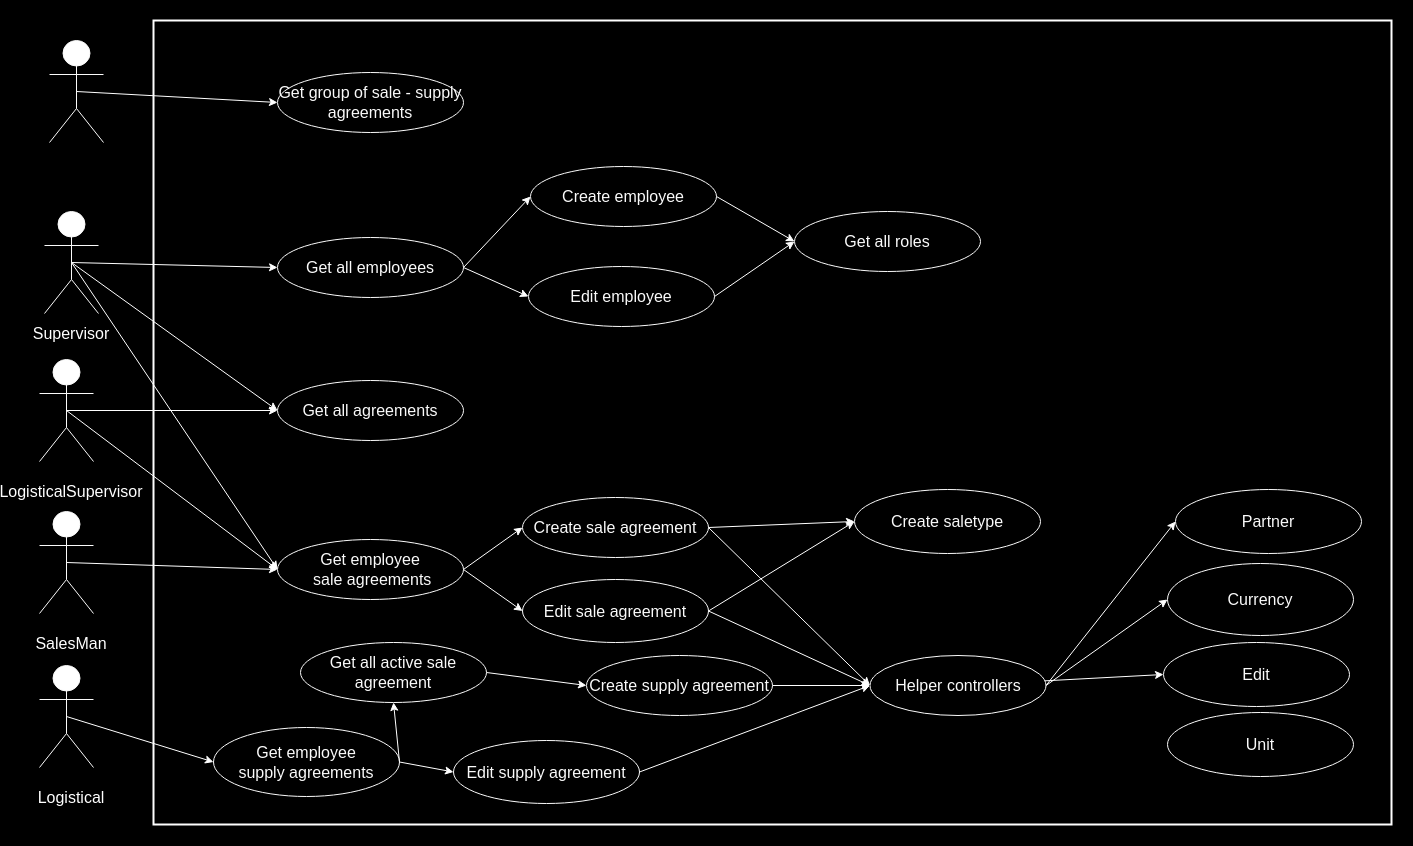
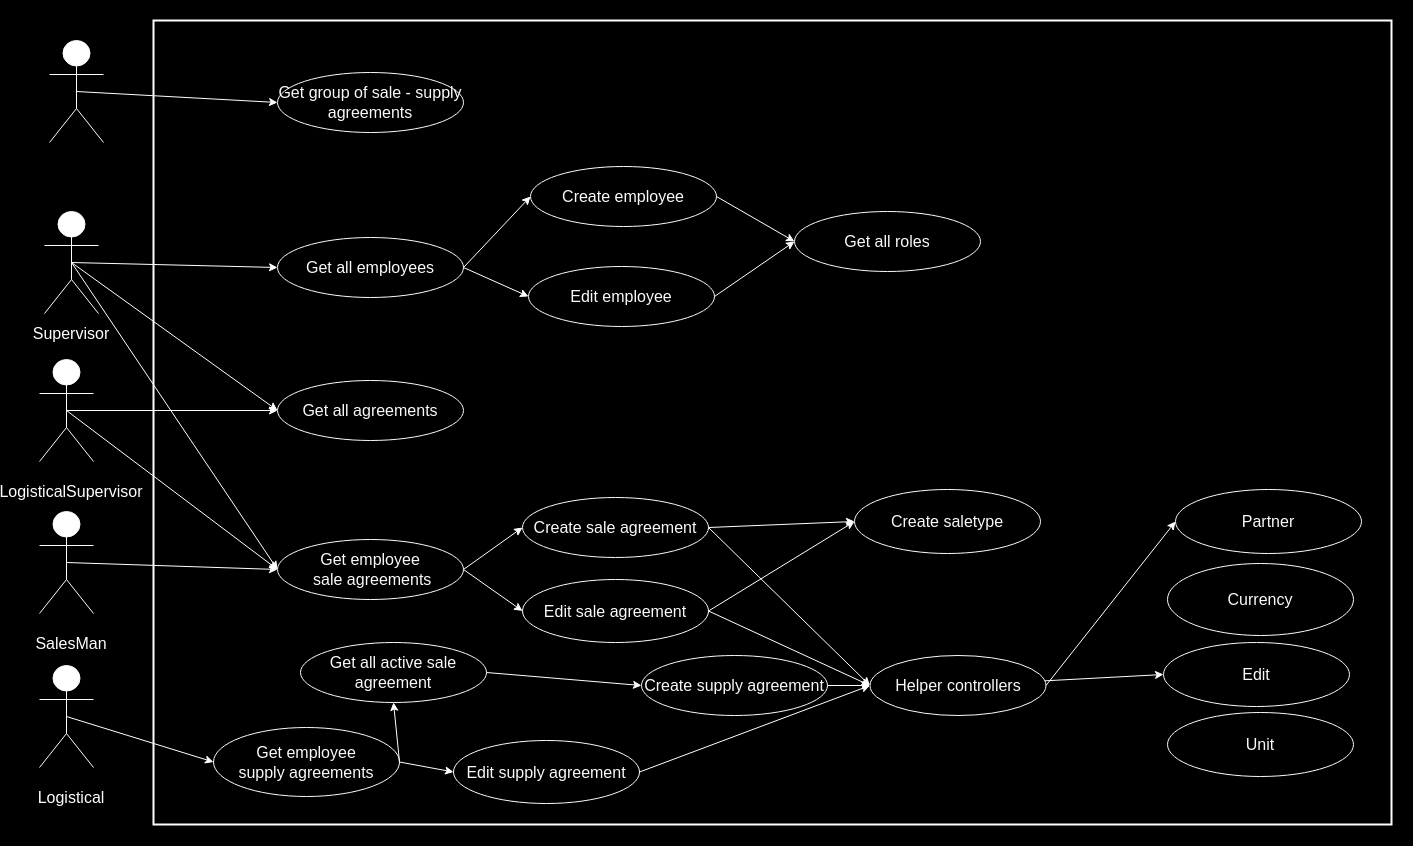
  <mxCell id="0" />
  <mxCell id="1" parent="0" />
  <mxCell id="2" value="" style="rounded=0;whiteSpace=wrap;html=1;strokeColor=#FFFFFF;strokeWidth=2;align=center;verticalAlign=middle;fontFamily=Helvetica;fontSize=12;fontColor=default;fillColor=none;" vertex="1" parent="1"><mxGeometry x="144" y="20" width="1238" height="804" as="geometry" /></mxCell>
  <mxCell id="3" style="edgeStyle=none;rounded=0;orthogonalLoop=1;jettySize=auto;html=1;exitX=0.5;exitY=0.5;exitDx=0;exitDy=0;exitPerimeter=0;entryX=0;entryY=0.5;entryDx=0;entryDy=0;strokeColor=#FFFFFF;align=center;verticalAlign=middle;fontFamily=Helvetica;fontSize=11;fontColor=default;labelBackgroundColor=default;endArrow=classic;" edge="1" parent="1" source="4" target="42"><mxGeometry relative="1" as="geometry" /></mxCell>
  <mxCell id="4" value="Actor" style="shape=umlActor;verticalLabelPosition=bottom;verticalAlign=top;html=1;outlineConnect=0;strokeColor=#FAFAFA;" vertex="1" parent="1"><mxGeometry x="30" y="511" width="54" height="102" as="geometry" /></mxCell>
- <mxCell id="5" value="" style="rounded=0;orthogonalLoop=1;jettySize=auto;html=1;entryX=0;entryY=0.5;entryDx=0;entryDy=0;strokeColor=#FFFFFF;strokeWidth=1;fontColor=#FFFFFF;labelBackgroundColor=none;exitX=1;exitY=0.5;exitDx=0;exitDy=0;" edge="1" parent="1" source="8" target="13"><mxGeometry relative="1" as="geometry" /></mxCell>
  <mxCell id="6" style="rounded=0;orthogonalLoop=1;jettySize=auto;html=1;entryX=0;entryY=0.5;entryDx=0;entryDy=0;strokeColor=#FFFFFF;align=center;verticalAlign=middle;fontFamily=Helvetica;fontSize=11;fontColor=default;labelBackgroundColor=default;endArrow=classic;strokeWidth=1;" edge="1" parent="1" source="8" target="15"><mxGeometry relative="1" as="geometry" /></mxCell>
  <mxCell id="7" style="edgeStyle=none;rounded=0;orthogonalLoop=1;jettySize=auto;html=1;exitX=1;exitY=0.5;exitDx=0;exitDy=0;entryX=0;entryY=0.5;entryDx=0;entryDy=0;strokeColor=#FFFFFF;align=center;verticalAlign=middle;fontFamily=Helvetica;fontSize=12;fontColor=default;labelBackgroundColor=default;endArrow=classic;" edge="1" parent="1" source="8" target="16"><mxGeometry relative="1" as="geometry" /></mxCell>
  <mxCell id="8" value="Helper controllers" style="ellipse;whiteSpace=wrap;html=1;fillColor=none;strokeColor=#FAFAFA;fontColor=#FAFAFA;fontSize=16;" vertex="1" parent="1"><mxGeometry x="860.5" y="655" width="176" height="60" as="geometry" /></mxCell>
  <mxCell id="9" value="" style="edgeStyle=orthogonalEdgeStyle;rounded=0;orthogonalLoop=1;jettySize=auto;html=1;strokeWidth=2;entryX=0;entryY=0.5;entryDx=0;entryDy=0;" edge="1" parent="1" source="12" target="8"><mxGeometry relative="1" as="geometry" /></mxCell>
  <mxCell id="10" style="rounded=0;orthogonalLoop=1;jettySize=auto;html=1;exitX=1;exitY=0.5;exitDx=0;exitDy=0;entryX=0;entryY=0.5;entryDx=0;entryDy=0;strokeColor=#FFFFFF;align=center;verticalAlign=middle;fontFamily=Helvetica;fontSize=11;fontColor=default;labelBackgroundColor=default;endArrow=classic;" edge="1" parent="1" source="12" target="8"><mxGeometry relative="1" as="geometry" /></mxCell>
  <mxCell id="11" style="edgeStyle=none;rounded=0;orthogonalLoop=1;jettySize=auto;html=1;exitX=1;exitY=0.5;exitDx=0;exitDy=0;entryX=0;entryY=0.5;entryDx=0;entryDy=0;strokeColor=#FFFFFF;align=center;verticalAlign=middle;fontFamily=Helvetica;fontSize=11;fontColor=default;labelBackgroundColor=default;endArrow=classic;" edge="1" parent="1" source="12" target="14"><mxGeometry relative="1" as="geometry" /></mxCell>
  <mxCell id="12" value="Edit sale agreement" style="ellipse;whiteSpace=wrap;html=1;fillColor=none;strokeColor=#FAFAFA;fontColor=#FAFAFA;fontSize=16;" vertex="1" parent="1"><mxGeometry x="513" y="579" width="186" height="63" as="geometry" /></mxCell>
  <mxCell id="13" value="Currency" style="ellipse;whiteSpace=wrap;html=1;fillColor=none;strokeColor=#FAFAFA;fontColor=#FAFAFA;fontSize=16;" vertex="1" parent="1"><mxGeometry x="1158" y="563" width="186" height="72" as="geometry" /></mxCell>
  <mxCell id="14" value="Create saletype" style="ellipse;whiteSpace=wrap;html=1;fillColor=none;strokeColor=#FAFAFA;fontColor=#FAFAFA;fontSize=16;" vertex="1" parent="1"><mxGeometry x="845" y="489" width="186" height="64" as="geometry" /></mxCell>
  <mxCell id="15" value="Edit" style="ellipse;whiteSpace=wrap;html=1;fillColor=none;strokeColor=#FAFAFA;fontColor=#FAFAFA;fontSize=16;" vertex="1" parent="1"><mxGeometry x="1154" y="642" width="186" height="64" as="geometry" /></mxCell>
  <mxCell id="16" value="Partner" style="ellipse;whiteSpace=wrap;html=1;fillColor=none;strokeColor=#FAFAFA;fontColor=#FAFAFA;fontSize=16;" vertex="1" parent="1"><mxGeometry x="1166" y="489" width="186" height="64" as="geometry" /></mxCell>
  <mxCell id="17" value="Unit" style="ellipse;whiteSpace=wrap;html=1;fillColor=none;strokeColor=#FAFAFA;fontColor=#FAFAFA;fontSize=16;" vertex="1" parent="1"><mxGeometry x="1158" y="712" width="186" height="64" as="geometry" /></mxCell>
  <mxCell id="18" style="rounded=0;orthogonalLoop=1;jettySize=auto;html=1;exitX=1;exitY=0.5;exitDx=0;exitDy=0;strokeColor=#FFFFFF;align=center;verticalAlign=middle;fontFamily=Helvetica;fontSize=11;fontColor=default;labelBackgroundColor=default;endArrow=classic;entryX=0;entryY=0.5;entryDx=0;entryDy=0;" edge="1" parent="1" source="20" target="8"><mxGeometry relative="1" as="geometry"><mxPoint x="851" y="677.667" as="targetPoint" /><mxPoint x="635" y="613" as="sourcePoint" /></mxGeometry></mxCell>
  <mxCell id="19" style="edgeStyle=none;rounded=0;orthogonalLoop=1;jettySize=auto;html=1;exitX=1;exitY=0.5;exitDx=0;exitDy=0;entryX=0;entryY=0.5;entryDx=0;entryDy=0;strokeColor=#FFFFFF;align=center;verticalAlign=middle;fontFamily=Helvetica;fontSize=11;fontColor=default;labelBackgroundColor=default;endArrow=classic;" edge="1" parent="1" source="20" target="14"><mxGeometry relative="1" as="geometry" /></mxCell>
  <mxCell id="20" value="Create sale agreement" style="ellipse;whiteSpace=wrap;html=1;fillColor=none;strokeColor=#FAFAFA;fontColor=#FAFAFA;fontSize=16;" vertex="1" parent="1"><mxGeometry x="513" y="497" width="186" height="60" as="geometry" /></mxCell>
  <mxCell id="21" value="&lt;font style=&quot;font-size: 16px;&quot;&gt;SalesMan&lt;br&gt;&lt;/font&gt;" style="text;html=1;align=center;verticalAlign=middle;whiteSpace=wrap;rounded=0;fontFamily=Helvetica;fontSize=11;fontColor=#FFFFFF;labelBackgroundColor=none;" vertex="1" parent="1"><mxGeometry x="20" y="628" width="84" height="30" as="geometry" /></mxCell>
  <mxCell id="22" style="edgeStyle=none;rounded=0;orthogonalLoop=1;jettySize=auto;html=1;exitX=0.5;exitY=0.5;exitDx=0;exitDy=0;exitPerimeter=0;entryX=0;entryY=0.5;entryDx=0;entryDy=0;strokeColor=#FFFFFF;align=center;verticalAlign=middle;fontFamily=Helvetica;fontSize=11;fontColor=default;labelBackgroundColor=default;endArrow=classic;" edge="1" parent="1" source="23" target="45"><mxGeometry relative="1" as="geometry" /></mxCell>
  <mxCell id="23" value="Actor" style="shape=umlActor;verticalLabelPosition=bottom;verticalAlign=top;html=1;outlineConnect=0;strokeColor=#FAFAFA;" vertex="1" parent="1"><mxGeometry x="30" y="665" width="54" height="102" as="geometry" /></mxCell>
  <mxCell id="24" value="&lt;font style=&quot;font-size: 16px;&quot;&gt;Logistical&lt;br&gt;&lt;/font&gt;" style="text;html=1;align=center;verticalAlign=middle;whiteSpace=wrap;rounded=0;fontFamily=Helvetica;fontSize=11;fontColor=#FFFFFF;labelBackgroundColor=none;" vertex="1" parent="1"><mxGeometry x="20" y="782" width="84" height="30" as="geometry" /></mxCell>
  <mxCell id="25" style="edgeStyle=none;rounded=0;orthogonalLoop=1;jettySize=auto;html=1;exitX=0.5;exitY=0.5;exitDx=0;exitDy=0;exitPerimeter=0;entryX=0;entryY=0.5;entryDx=0;entryDy=0;strokeColor=#FFFFFF;align=center;verticalAlign=middle;fontFamily=Helvetica;fontSize=11;fontColor=default;labelBackgroundColor=default;endArrow=classic;" edge="1" parent="1" source="27" target="42"><mxGeometry relative="1" as="geometry" /></mxCell>
  <mxCell id="26" style="edgeStyle=none;rounded=0;orthogonalLoop=1;jettySize=auto;html=1;exitX=0.5;exitY=0.5;exitDx=0;exitDy=0;exitPerimeter=0;entryX=0;entryY=0.5;entryDx=0;entryDy=0;strokeColor=#FFFFFF;align=center;verticalAlign=middle;fontFamily=Helvetica;fontSize=12;fontColor=default;labelBackgroundColor=default;endArrow=classic;" edge="1" parent="1" source="27" target="46"><mxGeometry relative="1" as="geometry" /></mxCell>
  <mxCell id="27" value="Actor" style="shape=umlActor;verticalLabelPosition=bottom;verticalAlign=top;html=1;outlineConnect=0;strokeColor=#FAFAFA;" vertex="1" parent="1"><mxGeometry x="30" y="359" width="54" height="102" as="geometry" /></mxCell>
  <mxCell id="28" value="&lt;font style=&quot;font-size: 16px;&quot;&gt;LogisticalSupervisor&lt;br&gt;&lt;/font&gt;" style="text;html=1;align=center;verticalAlign=middle;whiteSpace=wrap;rounded=0;fontFamily=Helvetica;fontSize=11;fontColor=#FFFFFF;labelBackgroundColor=none;" vertex="1" parent="1"><mxGeometry x="20" y="476" width="84" height="30" as="geometry" /></mxCell>
  <mxCell id="29" style="edgeStyle=none;rounded=0;orthogonalLoop=1;jettySize=auto;html=1;exitX=0.5;exitY=0.5;exitDx=0;exitDy=0;exitPerimeter=0;entryX=0;entryY=0.5;entryDx=0;entryDy=0;strokeColor=#FFFFFF;align=center;verticalAlign=middle;fontFamily=Helvetica;fontSize=12;fontColor=default;labelBackgroundColor=default;endArrow=classic;" edge="1" parent="1" source="30" target="47"><mxGeometry relative="1" as="geometry" /></mxCell>
  <mxCell id="30" value="Actor" style="shape=umlActor;verticalLabelPosition=bottom;verticalAlign=top;html=1;outlineConnect=0;strokeColor=#FAFAFA;" vertex="1" parent="1"><mxGeometry x="40" y="40" width="54" height="102" as="geometry" /></mxCell>
  <mxCell id="31" style="edgeStyle=none;rounded=0;orthogonalLoop=1;jettySize=auto;html=1;exitX=1;exitY=0.5;exitDx=0;exitDy=0;strokeColor=#FFFFFF;align=center;verticalAlign=middle;fontFamily=Helvetica;fontSize=11;fontColor=default;labelBackgroundColor=default;endArrow=classic;entryX=0;entryY=0.5;entryDx=0;entryDy=0;" edge="1" parent="1" source="32" target="8"><mxGeometry relative="1" as="geometry"><mxPoint x="881" y="673.6" as="targetPoint" /></mxGeometry></mxCell>
  <mxCell id="32" value="Edit supply agreement" style="ellipse;whiteSpace=wrap;html=1;fillColor=none;strokeColor=#FAFAFA;fontColor=#FAFAFA;fontSize=16;" vertex="1" parent="1"><mxGeometry x="444" y="740" width="186" height="63" as="geometry" /></mxCell>
  <mxCell id="33" style="edgeStyle=none;rounded=0;orthogonalLoop=1;jettySize=auto;html=1;exitX=1;exitY=0.5;exitDx=0;exitDy=0;entryX=0;entryY=0.5;entryDx=0;entryDy=0;strokeColor=#FFFFFF;align=center;verticalAlign=middle;fontFamily=Helvetica;fontSize=11;fontColor=default;labelBackgroundColor=default;endArrow=classic;" edge="1" parent="1" source="34" target="8"><mxGeometry relative="1" as="geometry" /></mxCell>
- <mxCell id="34" value="Create supply&amp;nbsp;agreement" style="ellipse;whiteSpace=wrap;html=1;fillColor=none;strokeColor=#FAFAFA;fontColor=#FAFAFA;fontSize=16;" vertex="1" parent="1"><mxGeometry x="577" y="655" width="186" height="60" as="geometry" /></mxCell>
+ <mxCell id="34" value="Create supply&amp;nbsp;agreement" style="ellipse;whiteSpace=wrap;html=1;fillColor=none;strokeColor=#FAFAFA;fontColor=#FAFAFA;fontSize=16;" vertex="1" parent="1"><mxGeometry x="632" y="655" width="186" height="60" as="geometry" /></mxCell>
  <mxCell id="35" style="edgeStyle=none;rounded=0;orthogonalLoop=1;jettySize=auto;html=1;exitX=0.5;exitY=0.5;exitDx=0;exitDy=0;exitPerimeter=0;entryX=0;entryY=0.5;entryDx=0;entryDy=0;strokeColor=#FFFFFF;align=center;verticalAlign=middle;fontFamily=Helvetica;fontSize=11;fontColor=default;labelBackgroundColor=default;endArrow=classic;" edge="1" parent="1" source="38" target="42"><mxGeometry relative="1" as="geometry" /></mxCell>
  <mxCell id="36" style="edgeStyle=none;rounded=0;orthogonalLoop=1;jettySize=auto;html=1;exitX=0.5;exitY=0.5;exitDx=0;exitDy=0;exitPerimeter=0;entryX=0;entryY=0.5;entryDx=0;entryDy=0;strokeColor=#FFFFFF;align=center;verticalAlign=middle;fontFamily=Helvetica;fontSize=12;fontColor=default;labelBackgroundColor=default;endArrow=classic;" edge="1" parent="1" source="38" target="46"><mxGeometry relative="1" as="geometry" /></mxCell>
  <mxCell id="37" style="edgeStyle=none;rounded=0;orthogonalLoop=1;jettySize=auto;html=1;exitX=0.5;exitY=0.5;exitDx=0;exitDy=0;exitPerimeter=0;entryX=0;entryY=0.5;entryDx=0;entryDy=0;strokeColor=#FFFFFF;align=center;verticalAlign=middle;fontFamily=Helvetica;fontSize=12;fontColor=default;labelBackgroundColor=default;endArrow=classic;" edge="1" parent="1" source="38" target="50"><mxGeometry relative="1" as="geometry" /></mxCell>
  <mxCell id="38" value="Actor" style="shape=umlActor;verticalLabelPosition=bottom;verticalAlign=top;html=1;outlineConnect=0;strokeColor=#FAFAFA;" vertex="1" parent="1"><mxGeometry x="35" y="211" width="54" height="102" as="geometry" /></mxCell>
  <mxCell id="39" value="&lt;font style=&quot;font-size: 16px;&quot;&gt;Supervisor&lt;br&gt;&lt;/font&gt;" style="text;html=1;align=center;verticalAlign=middle;whiteSpace=wrap;rounded=0;fontFamily=Helvetica;fontSize=11;fontColor=#FFFFFF;labelBackgroundColor=none;" vertex="1" parent="1"><mxGeometry x="20" y="318" width="84" height="30" as="geometry" /></mxCell>
  <mxCell id="40" style="edgeStyle=none;rounded=0;orthogonalLoop=1;jettySize=auto;html=1;exitX=1;exitY=0.5;exitDx=0;exitDy=0;entryX=0;entryY=0.5;entryDx=0;entryDy=0;strokeColor=#FFFFFF;align=center;verticalAlign=middle;fontFamily=Helvetica;fontSize=11;fontColor=default;labelBackgroundColor=default;endArrow=classic;" edge="1" parent="1" source="42" target="20"><mxGeometry relative="1" as="geometry" /></mxCell>
  <mxCell id="41" style="edgeStyle=none;rounded=0;orthogonalLoop=1;jettySize=auto;html=1;exitX=1;exitY=0.5;exitDx=0;exitDy=0;entryX=0;entryY=0.5;entryDx=0;entryDy=0;strokeColor=#FFFFFF;align=center;verticalAlign=middle;fontFamily=Helvetica;fontSize=11;fontColor=default;labelBackgroundColor=default;endArrow=classic;" edge="1" parent="1" source="42" target="12"><mxGeometry relative="1" as="geometry" /></mxCell>
  <mxCell id="42" value="Get employee&lt;br&gt;&amp;nbsp;sale agreements" style="ellipse;whiteSpace=wrap;html=1;fillColor=none;strokeColor=#FAFAFA;fontColor=#FAFAFA;fontSize=16;" vertex="1" parent="1"><mxGeometry x="268" y="539" width="186" height="60" as="geometry" /></mxCell>
  <mxCell id="43" style="edgeStyle=none;rounded=0;orthogonalLoop=1;jettySize=auto;html=1;exitX=1;exitY=0.5;exitDx=0;exitDy=0;entryX=0;entryY=0.5;entryDx=0;entryDy=0;strokeColor=#FFFFFF;align=center;verticalAlign=middle;fontFamily=Helvetica;fontSize=11;fontColor=default;labelBackgroundColor=default;endArrow=classic;" edge="1" parent="1" source="45" target="32"><mxGeometry relative="1" as="geometry" /></mxCell>
  <mxCell id="44" style="edgeStyle=none;rounded=0;orthogonalLoop=1;jettySize=auto;html=1;exitX=1;exitY=0.5;exitDx=0;exitDy=0;entryX=0.5;entryY=1;entryDx=0;entryDy=0;strokeColor=#FFFFFF;align=center;verticalAlign=middle;fontFamily=Helvetica;fontSize=12;fontColor=default;labelBackgroundColor=default;endArrow=classic;" edge="1" parent="1" source="45" target="57"><mxGeometry relative="1" as="geometry" /></mxCell>
  <mxCell id="45" value="Get employee supply&amp;nbsp;agreements" style="ellipse;whiteSpace=wrap;html=1;fillColor=none;strokeColor=#FAFAFA;fontColor=#FAFAFA;fontSize=16;" vertex="1" parent="1"><mxGeometry x="204" y="727" width="186" height="69" as="geometry" /></mxCell>
  <mxCell id="46" value="Get all agreements" style="ellipse;whiteSpace=wrap;html=1;fillColor=none;strokeColor=#FAFAFA;fontColor=#FAFAFA;fontSize=16;" vertex="1" parent="1"><mxGeometry x="268" y="380" width="186" height="60" as="geometry" /></mxCell>
  <mxCell id="47" value="Get group of sale - supply agreements" style="ellipse;whiteSpace=wrap;html=1;fillColor=none;strokeColor=#FAFAFA;fontColor=#FAFAFA;fontSize=16;" vertex="1" parent="1"><mxGeometry x="268" y="72" width="186" height="60" as="geometry" /></mxCell>
  <mxCell id="48" style="edgeStyle=none;rounded=0;orthogonalLoop=1;jettySize=auto;html=1;exitX=1;exitY=0.5;exitDx=0;exitDy=0;entryX=0;entryY=0.5;entryDx=0;entryDy=0;strokeColor=#FFFFFF;align=center;verticalAlign=middle;fontFamily=Helvetica;fontSize=12;fontColor=default;labelBackgroundColor=default;endArrow=classic;" edge="1" parent="1" source="50" target="52"><mxGeometry relative="1" as="geometry" /></mxCell>
  <mxCell id="49" style="edgeStyle=none;rounded=0;orthogonalLoop=1;jettySize=auto;html=1;exitX=1;exitY=0.5;exitDx=0;exitDy=0;entryX=0;entryY=0.5;entryDx=0;entryDy=0;strokeColor=#FFFFFF;align=center;verticalAlign=middle;fontFamily=Helvetica;fontSize=12;fontColor=default;labelBackgroundColor=default;endArrow=classic;" edge="1" parent="1" source="50" target="54"><mxGeometry relative="1" as="geometry" /></mxCell>
  <mxCell id="50" value="Get all employees" style="ellipse;whiteSpace=wrap;html=1;fillColor=none;strokeColor=#FAFAFA;fontColor=#FAFAFA;fontSize=16;" vertex="1" parent="1"><mxGeometry x="268" y="237" width="186" height="60" as="geometry" /></mxCell>
  <mxCell id="51" style="edgeStyle=none;rounded=0;orthogonalLoop=1;jettySize=auto;html=1;exitX=1;exitY=0.5;exitDx=0;exitDy=0;entryX=0;entryY=0.5;entryDx=0;entryDy=0;strokeColor=#FFFFFF;align=center;verticalAlign=middle;fontFamily=Helvetica;fontSize=12;fontColor=default;labelBackgroundColor=default;endArrow=classic;" edge="1" parent="1" source="52" target="55"><mxGeometry relative="1" as="geometry" /></mxCell>
  <mxCell id="52" value="Create employee" style="ellipse;whiteSpace=wrap;html=1;fillColor=none;strokeColor=#FAFAFA;fontColor=#FAFAFA;fontSize=16;" vertex="1" parent="1"><mxGeometry x="521" y="166" width="186" height="60" as="geometry" /></mxCell>
  <mxCell id="53" style="edgeStyle=none;rounded=0;orthogonalLoop=1;jettySize=auto;html=1;exitX=1;exitY=0.5;exitDx=0;exitDy=0;entryX=0;entryY=0.5;entryDx=0;entryDy=0;strokeColor=#FFFFFF;align=center;verticalAlign=middle;fontFamily=Helvetica;fontSize=12;fontColor=default;labelBackgroundColor=default;endArrow=classic;" edge="1" parent="1" source="54" target="55"><mxGeometry relative="1" as="geometry" /></mxCell>
  <mxCell id="54" value="Edit employee" style="ellipse;whiteSpace=wrap;html=1;fillColor=none;strokeColor=#FAFAFA;fontColor=#FAFAFA;fontSize=16;" vertex="1" parent="1"><mxGeometry x="519" y="266" width="186" height="60" as="geometry" /></mxCell>
  <mxCell id="55" value="Get all roles" style="ellipse;whiteSpace=wrap;html=1;fillColor=none;strokeColor=#FAFAFA;fontColor=#FAFAFA;fontSize=16;" vertex="1" parent="1"><mxGeometry x="785" y="211" width="186" height="60" as="geometry" /></mxCell>
  <mxCell id="56" style="edgeStyle=none;rounded=0;orthogonalLoop=1;jettySize=auto;html=1;exitX=1;exitY=0.5;exitDx=0;exitDy=0;entryX=0;entryY=0.5;entryDx=0;entryDy=0;strokeColor=#FFFFFF;align=center;verticalAlign=middle;fontFamily=Helvetica;fontSize=12;fontColor=default;labelBackgroundColor=default;endArrow=classic;" edge="1" parent="1" source="57" target="34"><mxGeometry relative="1" as="geometry" /></mxCell>
  <mxCell id="57" value="Get all active sale agreement" style="ellipse;whiteSpace=wrap;html=1;fillColor=none;strokeColor=#FAFAFA;fontColor=#FAFAFA;fontSize=16;" vertex="1" parent="1"><mxGeometry x="291" y="642" width="186" height="60" as="geometry" /></mxCell>
